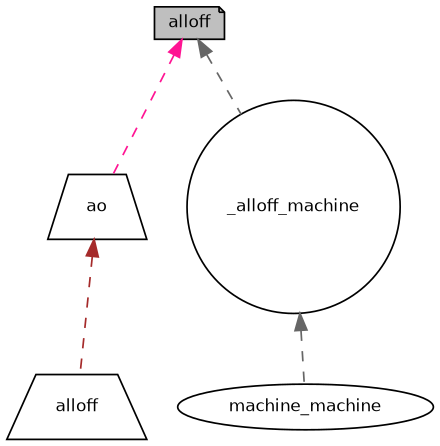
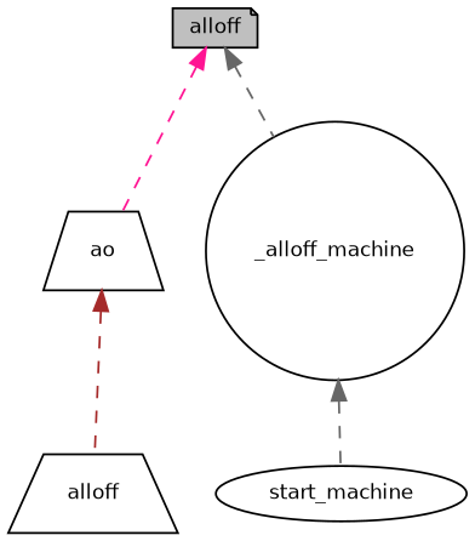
  digraph {
    rankdir=TB
    node [color=black fillcolor=white fontname=Helvetica fontsize=10 shape=trapezium style=filled]
    edge [color=gray40 dir=back fontname=Helvetica fontsize=10 labelfontname=Helvetica labelfontsize=10 style=dashed]
    n1 [fillcolor=grey75 fontcolor=black height=0.2 label=alloff shape=note width=0.4]
    n2 [height=0.2 label=ao width=0.4]
    n3 [height=0.2 label=_alloff_machine shape=circle width=0.4]
    n4 [height=0.2 label=alloff width=0.4]
-   n5 [height=0.2 label=machine_machine shape=ellipse width=0.4]
+   n5 [height=0.2 label=start_machine shape=ellipse width=0.4]
    n1 -> n2 [color=deeppink]
    n1 -> n3
    n2 -> n4 [color=brown]
    n3 -> n5
  }
